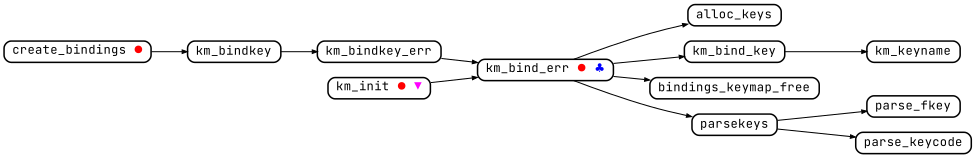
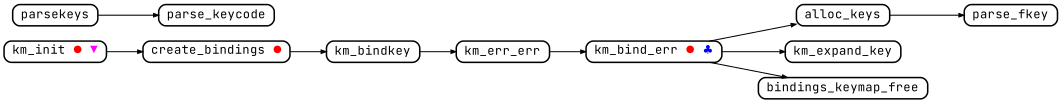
  digraph {
    compound=true
    fontname="JetBrains Mono"
    nodesep=0.2
    rankdir=LR
    ranksep=0.5
    node [color=black fillcolor="#ffffff" fontname="JetBrains Mono" fontsize=12 penwidth=1.5 shape=Mrecord style=filled]
    edge [arrowsize=0.5 fontname="JetBrains Mono" penwidth=1.0]
    n1 [height=0.2 label=<km_bind_err <font color="red">●</font> <font color="blue">♣</font>>]
    alloc_keys [height=0.2]
-   km_expand_key [height=0.2 label=km_bind_key]
+   km_expand_key [height=0.2]
    n4 [height=0.2 label=bindings_keymap_free]
    parsekeys [height=0.2]
-   km_keyname [height=0.2]
    parse_fkey [height=0.2]
    parse_keycode [height=0.2]
    n9 [height=0.2 label=<create_bindings <font color="red">●</font>>]
    km_bindkey [height=0.2]
-   km_bindkey_err [height=0.2]
+   km_bindkey_err [height=0.2 label=km_err_err]
    n12 [height=0.2 label=<km_init <font color="red">●</font> <font color="magenta">▼</font>>]
    n1 -> alloc_keys
    n1 -> km_expand_key
    n1 -> n4
-   n1 -> parsekeys
-   km_expand_key -> km_keyname
-   parsekeys -> parse_fkey
+   alloc_keys -> parse_fkey
    parsekeys -> parse_keycode
    n9 -> km_bindkey
    km_bindkey -> km_bindkey_err
    km_bindkey_err -> n1
-   n12 -> n1
+   n12 -> n9
  }
